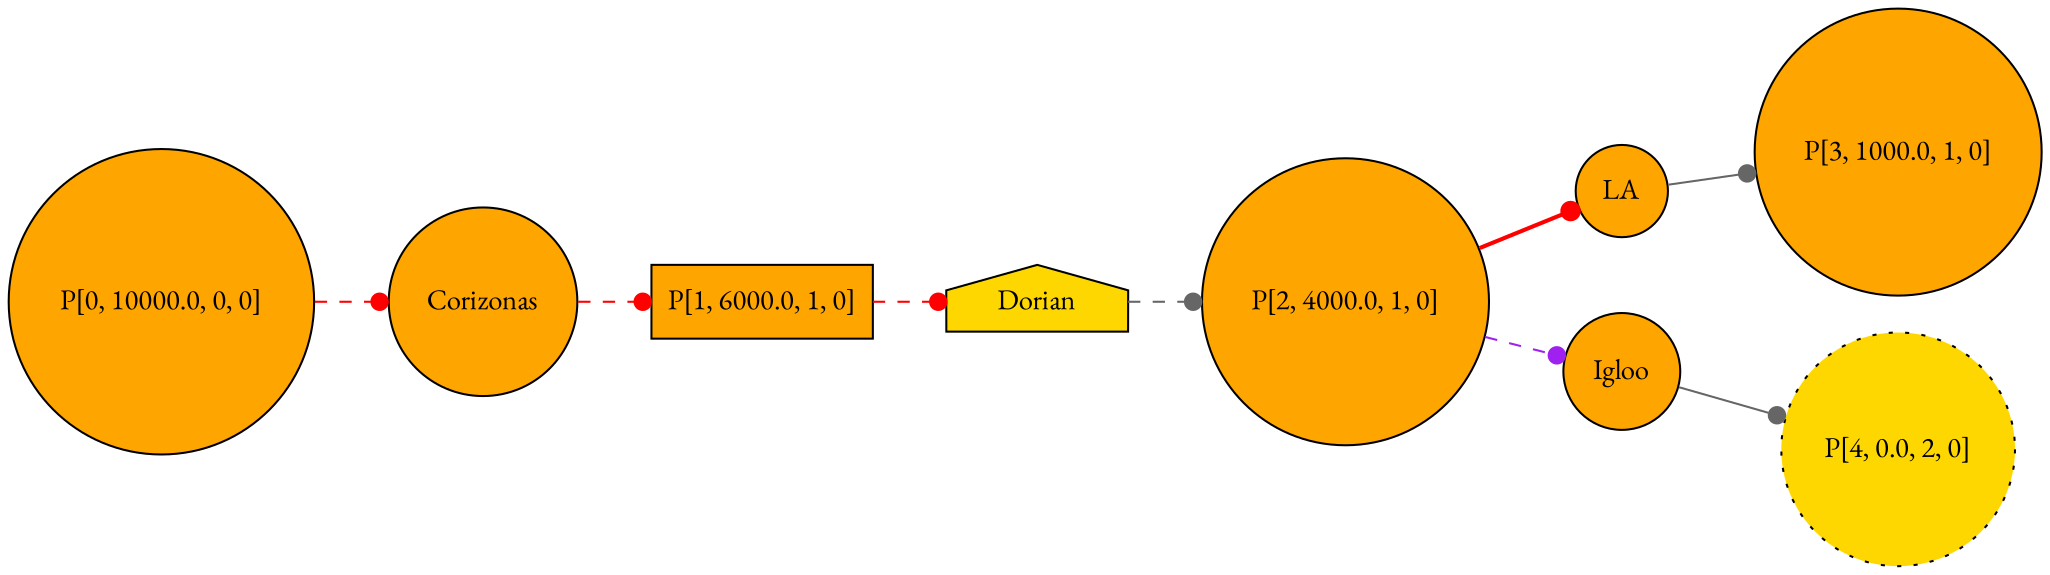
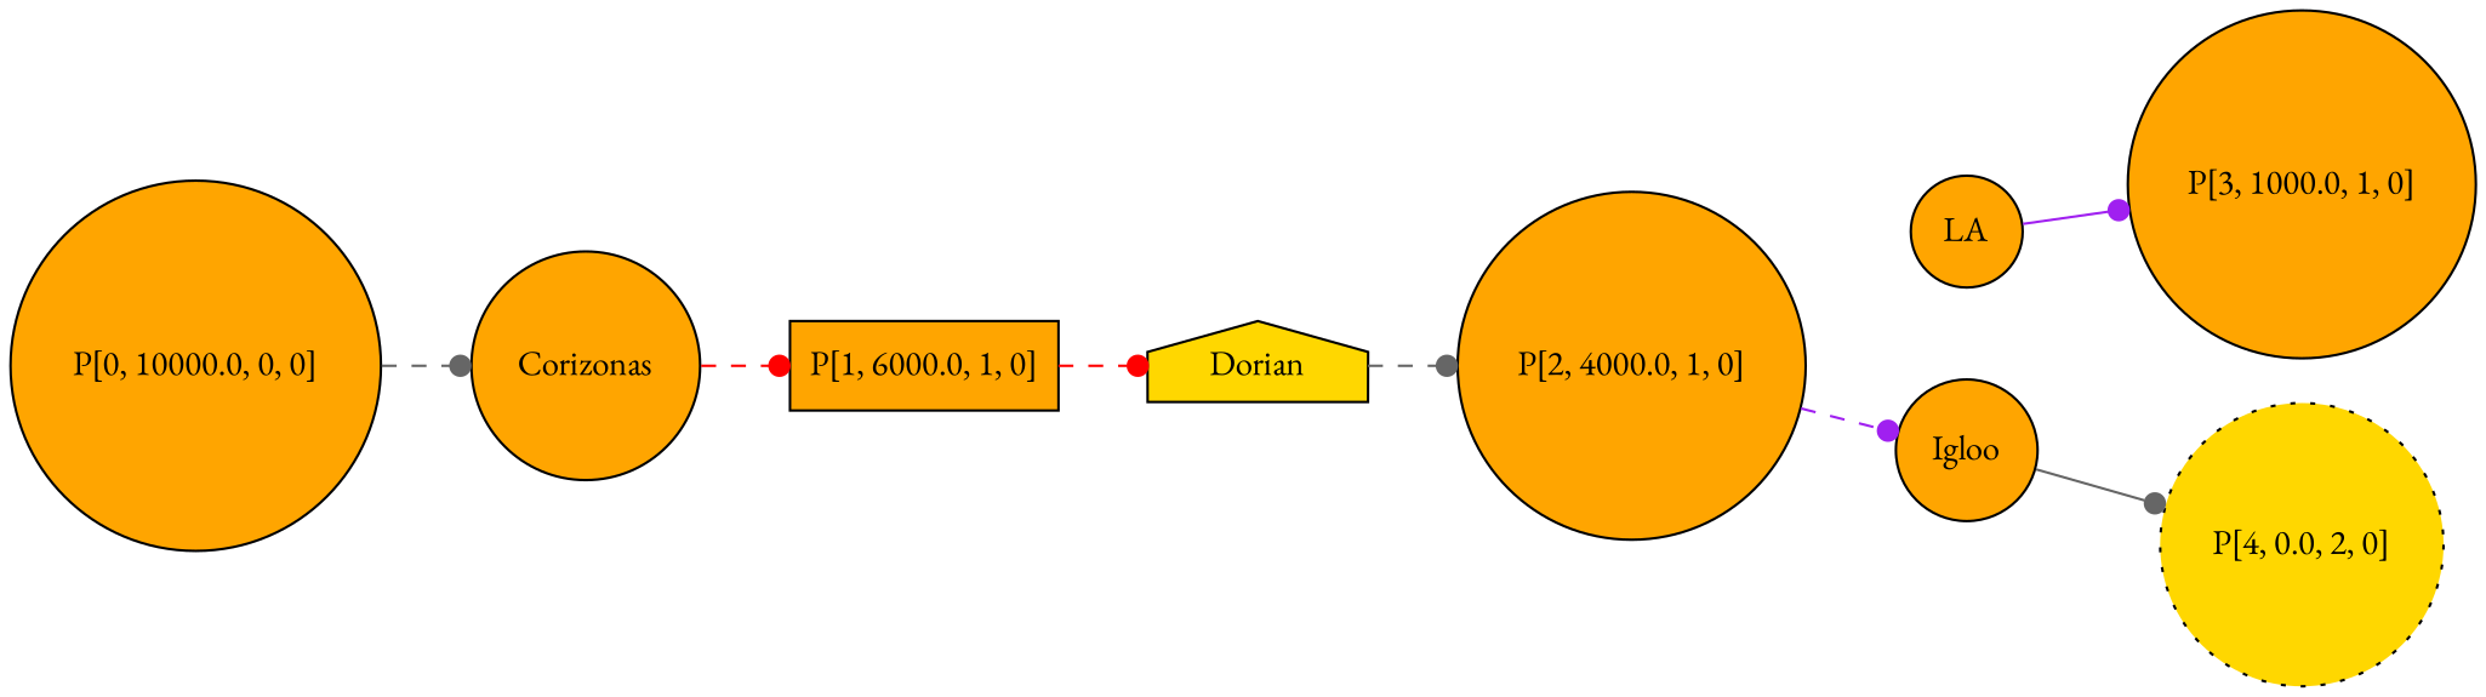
  digraph {
    fontname="EB Garamond"
    rankdir=LR
    node [fillcolor=orange fontname="EB Garamond" shape=circle style=filled]
    edge [arrowhead=dot color=gray40 fontname="EB Garamond" style=dashed]
    n1 [label="P[0, 10000.0, 0, 0]"]
    n2 [label=Corizonas]
    n3 [label="P[1, 6000.0, 1, 0]" shape=box]
    n4 [fillcolor=gold label=Dorian shape=house]
    n5 [label="P[2, 4000.0, 1, 0]"]
    n6 [label=LA]
    n7 [label=Igloo]
    n8 [label="P[3, 1000.0, 1, 0]"]
    n9 [fillcolor=gold label="P[4, 0.0, 2, 0]" style="dotted,filled"]
-   n1 -> n2 [color=red]
+   n1 -> n2
    n2 -> n3 [color=red]
    n3 -> n4 [color=red]
    n4 -> n5
-   n5 -> n6 [color=red style=bold]
    n5 -> n7 [color=purple]
-   n6 -> n8 [style=solid]
+   n6 -> n8 [color=purple style=solid]
    n7 -> n9 [style=solid]
  }
